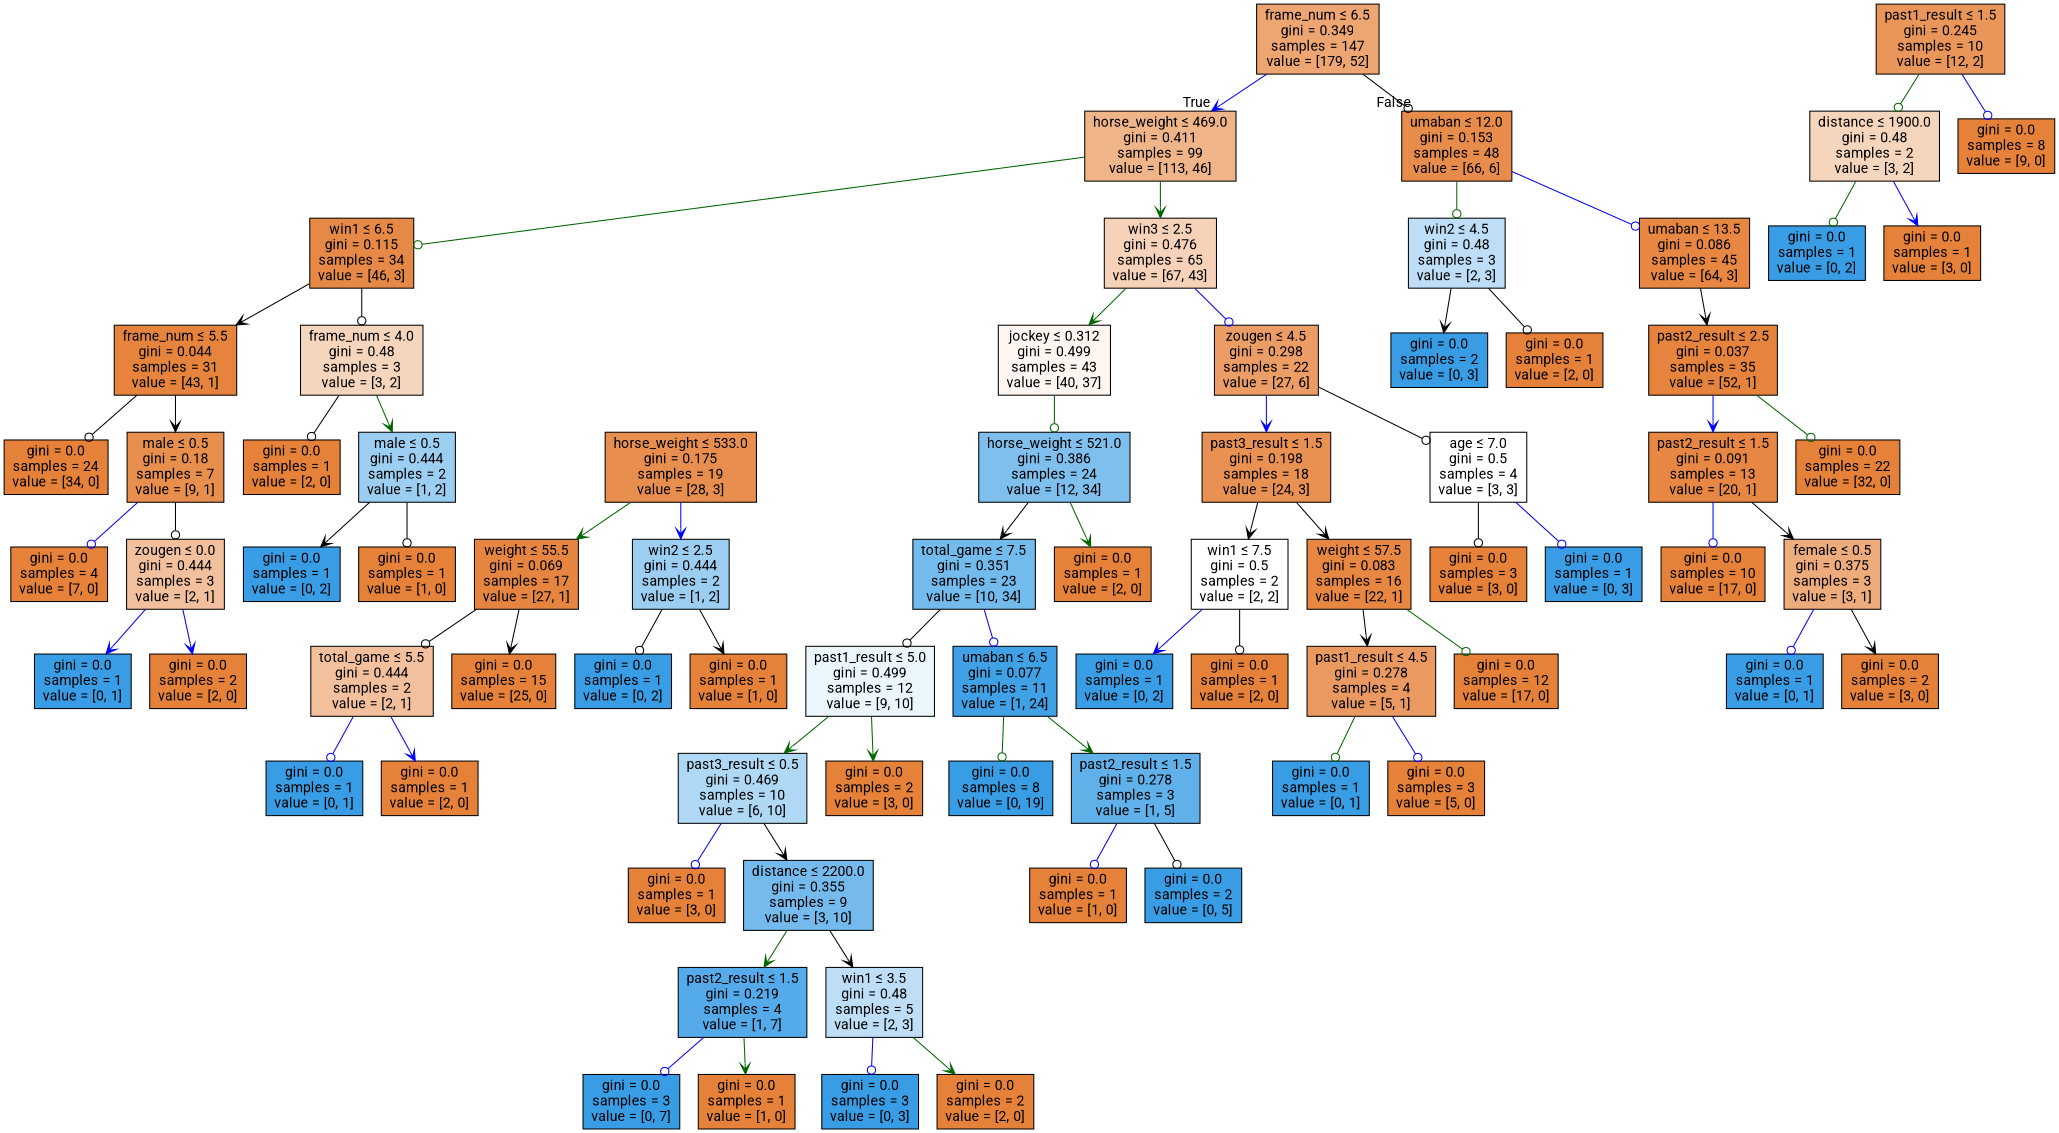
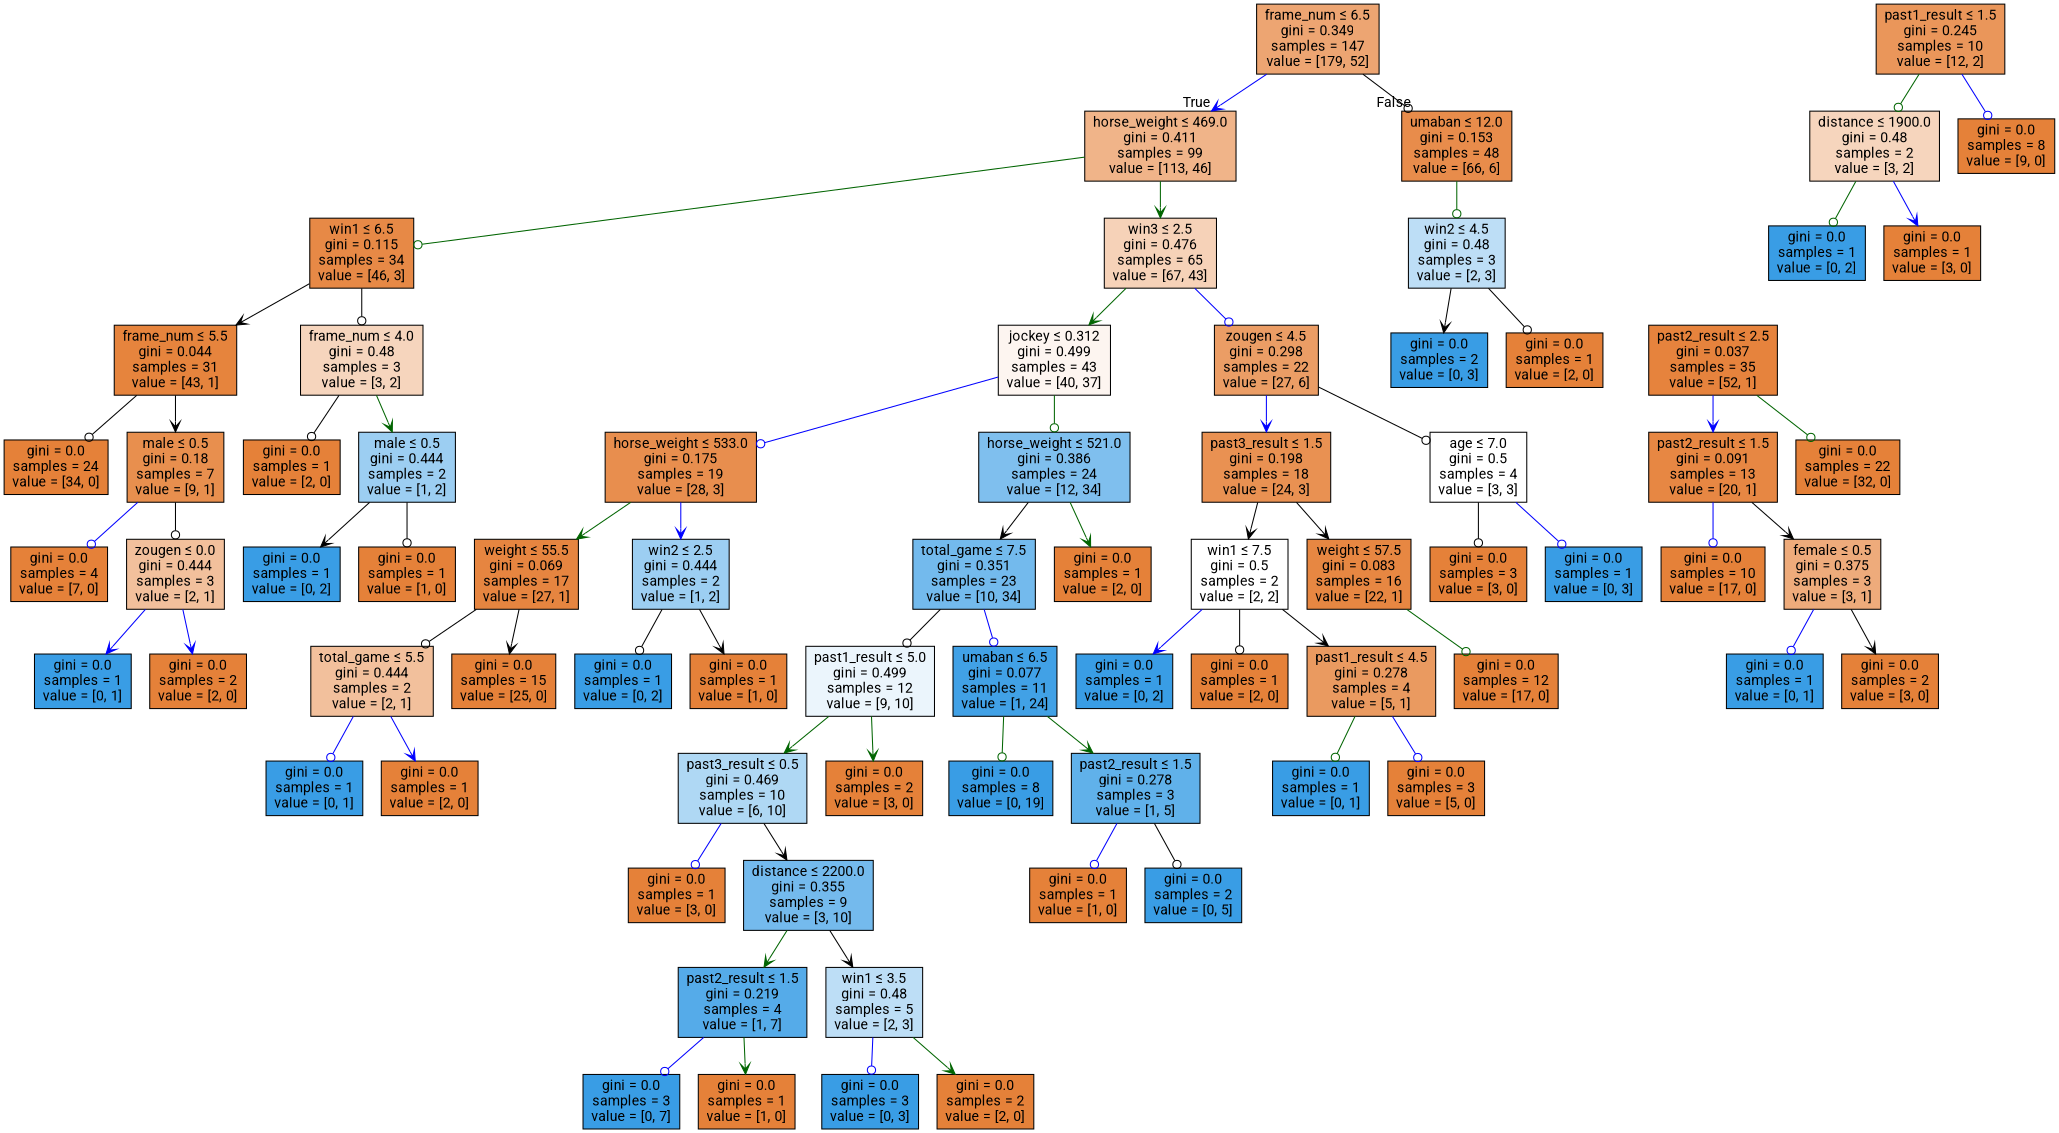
  digraph {
    fontname=Roboto
    node [color=black fillcolor="#e58139ff" fontname=Roboto shape=box style=filled]
    edge [arrowhead=odot color=black fontname=Roboto]
    n1 [fillcolor="#e58139b5" label=<frame_num &le; 6.5<br/>gini = 0.349<br/>samples = 147<br/>value = [179, 52]>]
    n2 [fillcolor="#e5813997" label=<horse_weight &le; 469.0<br/>gini = 0.411<br/>samples = 99<br/>value = [113, 46]>]
    n3 [fillcolor="#e58139e8" label=<umaban &le; 12.0<br/>gini = 0.153<br/>samples = 48<br/>value = [66, 6]>]
    n4 [fillcolor="#e58139ee" label=<win1 &le; 6.5<br/>gini = 0.115<br/>samples = 34<br/>value = [46, 3]>]
    n5 [fillcolor="#e581395b" label=<win3 &le; 2.5<br/>gini = 0.476<br/>samples = 65<br/>value = [67, 43]>]
    n6 [fillcolor="#399de555" label=<win2 &le; 4.5<br/>gini = 0.48<br/>samples = 3<br/>value = [2, 3]>]
-   n7 [fillcolor="#e58139f3" label=<umaban &le; 13.5<br/>gini = 0.086<br/>samples = 45<br/>value = [64, 3]>]
    n8 [fillcolor="#e58139f9" label=<frame_num &le; 5.5<br/>gini = 0.044<br/>samples = 31<br/>value = [43, 1]>]
    n9 [fillcolor="#e5813955" label=<frame_num &le; 4.0<br/>gini = 0.48<br/>samples = 3<br/>value = [3, 2]>]
    n10 [fillcolor="#e5813913" label=<jockey &le; 0.312<br/>gini = 0.499<br/>samples = 43<br/>value = [40, 37]>]
    n11 [fillcolor="#e58139c6" label=<zougen &le; 4.5<br/>gini = 0.298<br/>samples = 22<br/>value = [27, 6]>]
    n12 [label=<gini = 0.0<br/>samples = 24<br/>value = [34, 0]>]
    n13 [fillcolor="#e58139e3" label=<male &le; 0.5<br/>gini = 0.18<br/>samples = 7<br/>value = [9, 1]>]
    n14 [label=<gini = 0.0<br/>samples = 1<br/>value = [2, 0]>]
    n15 [fillcolor="#399de57f" label=<male &le; 0.5<br/>gini = 0.444<br/>samples = 2<br/>value = [1, 2]>]
    n16 [label=<gini = 0.0<br/>samples = 4<br/>value = [7, 0]>]
    n17 [fillcolor="#e581397f" label=<zougen &le; 0.0<br/>gini = 0.444<br/>samples = 3<br/>value = [2, 1]>]
    n18 [fillcolor="#399de5ff" label=<gini = 0.0<br/>samples = 1<br/>value = [0, 1]>]
    n19 [label=<gini = 0.0<br/>samples = 2<br/>value = [2, 0]>]
    n20 [fillcolor="#399de5ff" label=<gini = 0.0<br/>samples = 1<br/>value = [0, 2]>]
    n21 [label=<gini = 0.0<br/>samples = 1<br/>value = [1, 0]>]
    n22 [fillcolor="#e58139e4" label=<horse_weight &le; 533.0<br/>gini = 0.175<br/>samples = 19<br/>value = [28, 3]>]
    n23 [fillcolor="#399de5a5" label=<horse_weight &le; 521.0<br/>gini = 0.386<br/>samples = 24<br/>value = [12, 34]>]
    n24 [fillcolor="#e58139df" label=<past3_result &le; 1.5<br/>gini = 0.198<br/>samples = 18<br/>value = [24, 3]>]
    n25 [fillcolor="#e5813900" label=<age &le; 7.0<br/>gini = 0.5<br/>samples = 4<br/>value = [3, 3]>]
    n26 [fillcolor="#e58139f6" label=<weight &le; 55.5<br/>gini = 0.069<br/>samples = 17<br/>value = [27, 1]>]
    n27 [fillcolor="#399de57f" label=<win2 &le; 2.5<br/>gini = 0.444<br/>samples = 2<br/>value = [1, 2]>]
    n28 [fillcolor="#399de5b4" label=<total_game &le; 7.5<br/>gini = 0.351<br/>samples = 23<br/>value = [10, 34]>]
    n29 [label=<gini = 0.0<br/>samples = 1<br/>value = [2, 0]>]
    n30 [fillcolor="#e581397f" label=<total_game &le; 5.5<br/>gini = 0.444<br/>samples = 2<br/>value = [2, 1]>]
    n31 [label=<gini = 0.0<br/>samples = 15<br/>value = [25, 0]>]
    n32 [fillcolor="#399de5ff" label=<gini = 0.0<br/>samples = 1<br/>value = [0, 2]>]
    n33 [label=<gini = 0.0<br/>samples = 1<br/>value = [1, 0]>]
    n34 [fillcolor="#399de5ff" label=<gini = 0.0<br/>samples = 1<br/>value = [0, 1]>]
    n35 [label=<gini = 0.0<br/>samples = 1<br/>value = [2, 0]>]
    n36 [fillcolor="#399de519" label=<past1_result &le; 5.0<br/>gini = 0.499<br/>samples = 12<br/>value = [9, 10]>]
    n37 [fillcolor="#399de5f4" label=<umaban &le; 6.5<br/>gini = 0.077<br/>samples = 11<br/>value = [1, 24]>]
    n38 [fillcolor="#399de566" label=<past3_result &le; 0.5<br/>gini = 0.469<br/>samples = 10<br/>value = [6, 10]>]
    n39 [label=<gini = 0.0<br/>samples = 2<br/>value = [3, 0]>]
    n40 [fillcolor="#399de5ff" label=<gini = 0.0<br/>samples = 8<br/>value = [0, 19]>]
    n41 [fillcolor="#399de5cc" label=<past2_result &le; 1.5<br/>gini = 0.278<br/>samples = 3<br/>value = [1, 5]>]
    n42 [label=<gini = 0.0<br/>samples = 1<br/>value = [3, 0]>]
    n43 [fillcolor="#399de5b3" label=<distance &le; 2200.0<br/>gini = 0.355<br/>samples = 9<br/>value = [3, 10]>]
    n44 [fillcolor="#399de5db" label=<past2_result &le; 1.5<br/>gini = 0.219<br/>samples = 4<br/>value = [1, 7]>]
    n45 [fillcolor="#399de555" label=<win1 &le; 3.5<br/>gini = 0.48<br/>samples = 5<br/>value = [2, 3]>]
    n46 [fillcolor="#399de5ff" label=<gini = 0.0<br/>samples = 3<br/>value = [0, 7]>]
    n47 [label=<gini = 0.0<br/>samples = 1<br/>value = [1, 0]>]
    n48 [fillcolor="#399de5ff" label=<gini = 0.0<br/>samples = 3<br/>value = [0, 3]>]
    n49 [label=<gini = 0.0<br/>samples = 2<br/>value = [2, 0]>]
    n50 [label=<gini = 0.0<br/>samples = 1<br/>value = [1, 0]>]
    n51 [fillcolor="#399de5ff" label=<gini = 0.0<br/>samples = 2<br/>value = [0, 5]>]
    n52 [fillcolor="#e5813900" label=<win1 &le; 7.5<br/>gini = 0.5<br/>samples = 2<br/>value = [2, 2]>]
    n53 [fillcolor="#e58139f3" label=<weight &le; 57.5<br/>gini = 0.083<br/>samples = 16<br/>value = [22, 1]>]
    n54 [label=<gini = 0.0<br/>samples = 3<br/>value = [3, 0]>]
    n55 [fillcolor="#399de5ff" label=<gini = 0.0<br/>samples = 1<br/>value = [0, 3]>]
    n56 [fillcolor="#399de5ff" label=<gini = 0.0<br/>samples = 1<br/>value = [0, 2]>]
    n57 [label=<gini = 0.0<br/>samples = 1<br/>value = [2, 0]>]
    n58 [label=<gini = 0.0<br/>samples = 12<br/>value = [17, 0]>]
    n59 [fillcolor="#e58139cc" label=<past1_result &le; 4.5<br/>gini = 0.278<br/>samples = 4<br/>value = [5, 1]>]
    n60 [fillcolor="#399de5ff" label=<gini = 0.0<br/>samples = 1<br/>value = [0, 1]>]
    n61 [label=<gini = 0.0<br/>samples = 3<br/>value = [5, 0]>]
    n62 [fillcolor="#399de5ff" label=<gini = 0.0<br/>samples = 2<br/>value = [0, 3]>]
    n63 [label=<gini = 0.0<br/>samples = 1<br/>value = [2, 0]>]
    n64 [fillcolor="#e58139fa" label=<past2_result &le; 2.5<br/>gini = 0.037<br/>samples = 35<br/>value = [52, 1]>]
    n65 [fillcolor="#e58139d4" label=<past1_result &le; 1.5<br/>gini = 0.245<br/>samples = 10<br/>value = [12, 2]>]
    n66 [fillcolor="#e5813955" label=<distance &le; 1900.0<br/>gini = 0.48<br/>samples = 2<br/>value = [3, 2]>]
    n67 [label=<gini = 0.0<br/>samples = 8<br/>value = [9, 0]>]
    n68 [fillcolor="#e58139f2" label=<past2_result &le; 1.5<br/>gini = 0.091<br/>samples = 13<br/>value = [20, 1]>]
    n69 [label=<gini = 0.0<br/>samples = 22<br/>value = [32, 0]>]
    n70 [fillcolor="#399de5ff" label=<gini = 0.0<br/>samples = 1<br/>value = [0, 2]>]
    n71 [label=<gini = 0.0<br/>samples = 1<br/>value = [3, 0]>]
    n72 [label=<gini = 0.0<br/>samples = 10<br/>value = [17, 0]>]
    n73 [fillcolor="#e58139aa" label=<female &le; 0.5<br/>gini = 0.375<br/>samples = 3<br/>value = [3, 1]>]
    n74 [fillcolor="#399de5ff" label=<gini = 0.0<br/>samples = 1<br/>value = [0, 1]>]
    n75 [label=<gini = 0.0<br/>samples = 2<br/>value = [3, 0]>]
    n1 -> n2 [arrowhead=vee color=blue headlabel=True labelangle=45 labeldistance=2.5]
    n1 -> n3 [headlabel=False labelangle=-45 labeldistance=2.5]
    n2 -> n4 [color=darkgreen]
    n2 -> n5 [arrowhead=vee color=darkgreen]
    n3 -> n6 [color=darkgreen]
-   n3 -> n7 [color=blue]
    n4 -> n8 [arrowhead=vee]
    n4 -> n9
    n5 -> n10 [arrowhead=vee color=darkgreen]
    n5 -> n11 [color=blue]
    n6 -> n62 [arrowhead=vee]
    n6 -> n63
-   n7 -> n64 [arrowhead=vee]
    n8 -> n12
    n8 -> n13 [arrowhead=vee]
    n9 -> n14
    n9 -> n15 [arrowhead=vee color=darkgreen]
+   n10 -> n22 [color=blue]
    n10 -> n23 [color=darkgreen]
    n11 -> n24 [arrowhead=vee color=blue]
    n11 -> n25
    n13 -> n16 [color=blue]
    n13 -> n17
    n15 -> n20 [arrowhead=vee]
    n15 -> n21
    n17 -> n18 [arrowhead=vee color=blue]
    n17 -> n19 [arrowhead=vee color=blue]
    n22 -> n26 [arrowhead=vee color=darkgreen]
    n22 -> n27 [arrowhead=vee color=blue]
    n23 -> n28 [arrowhead=vee]
    n23 -> n29 [arrowhead=vee color=darkgreen]
    n24 -> n52 [arrowhead=vee]
    n24 -> n53 [arrowhead=vee]
    n25 -> n54
    n25 -> n55 [color=blue]
    n26 -> n30
    n26 -> n31 [arrowhead=vee]
    n27 -> n32
    n27 -> n33 [arrowhead=vee]
    n28 -> n36
    n28 -> n37 [color=blue]
    n30 -> n34 [color=blue]
    n30 -> n35 [arrowhead=vee color=blue]
    n36 -> n38 [arrowhead=vee color=darkgreen]
    n36 -> n39 [arrowhead=vee color=darkgreen]
    n37 -> n40 [color=darkgreen]
    n37 -> n41 [arrowhead=vee color=darkgreen]
    n38 -> n42 [color=blue]
    n38 -> n43 [arrowhead=vee]
    n41 -> n50 [color=blue]
    n41 -> n51
    n43 -> n44 [arrowhead=vee color=darkgreen]
    n43 -> n45 [arrowhead=vee]
    n44 -> n46 [color=blue]
    n44 -> n47 [arrowhead=vee color=darkgreen]
    n45 -> n48 [color=blue]
    n45 -> n49 [arrowhead=vee color=darkgreen]
    n52 -> n56 [arrowhead=vee color=blue]
    n52 -> n57
    n53 -> n58 [color=darkgreen]
-   n53 -> n59 [arrowhead=vee]
+   n52 -> n59 [arrowhead=vee]
    n59 -> n60 [color=darkgreen]
    n59 -> n61 [color=blue]
    n64 -> n68 [arrowhead=vee color=blue]
    n64 -> n69 [color=darkgreen]
    n65 -> n66 [color=darkgreen]
    n65 -> n67 [color=blue]
    n66 -> n70 [color=darkgreen]
    n66 -> n71 [arrowhead=vee color=blue]
    n68 -> n72 [color=blue]
    n68 -> n73 [arrowhead=vee]
    n73 -> n74 [color=blue]
    n73 -> n75 [arrowhead=vee]
  }
